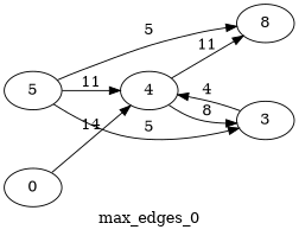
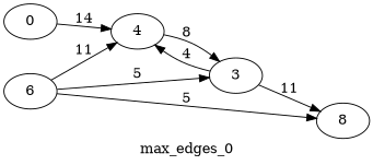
  digraph {
    label=max_edges_0
    rankdir=LR
    0
    4
    3
    n4 [label=8]
-   5
+   5 [label=6]
    0 -> 4 [label=14]
    4 -> 3 [label=8]
    3 -> 4 [label=4]
-   4 -> n4 [label=11]
+   3 -> n4 [label=11]
    5 -> 4 [label=11]
    5 -> 3 [label=5]
    5 -> n4 [label=5]
  }
